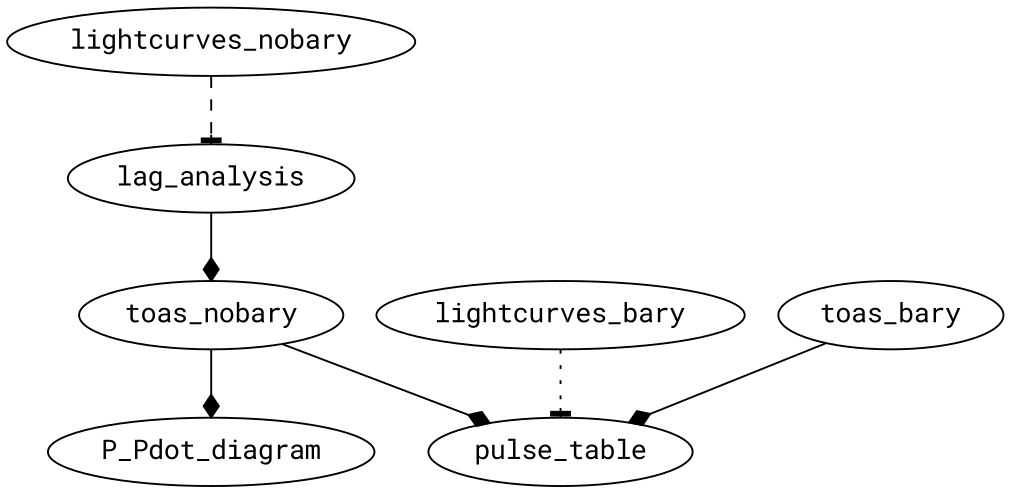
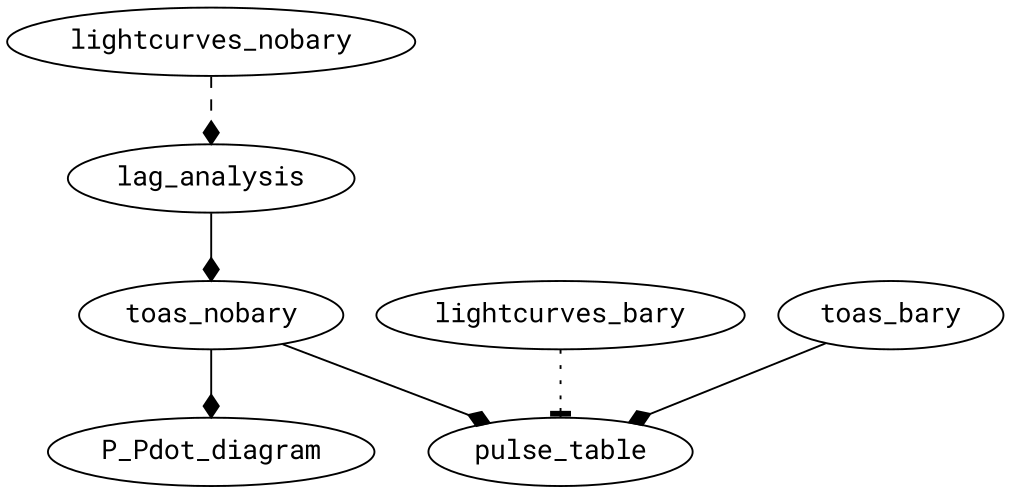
  digraph {
    fontname="Roboto Mono"
    node [fontname="Roboto Mono"]
    edge [arrowhead=diamond fontname="Roboto Mono" style=solid]
    lightcurves_nobary
    lag_analysis
    toas_nobary
    P_Pdot_diagram
    pulse_table
    lightcurves_bary
    toas_bary
-   lightcurves_nobary -> lag_analysis [arrowhead=tee style=dashed]
+   lightcurves_nobary -> lag_analysis [style=dashed]
    lag_analysis -> toas_nobary
    toas_nobary -> P_Pdot_diagram
    toas_nobary -> pulse_table
    lightcurves_bary -> pulse_table [arrowhead=tee style=dotted]
    toas_bary -> pulse_table
  }
